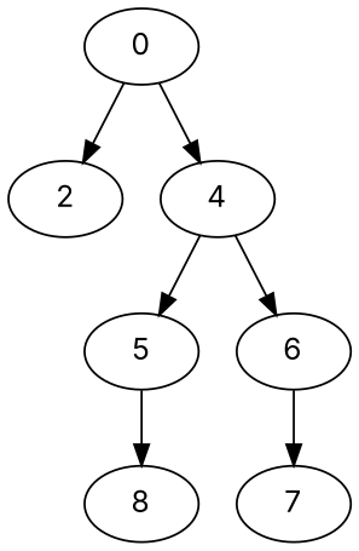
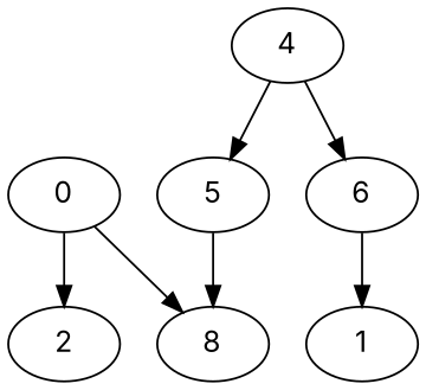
  digraph {
    fontname=Inter
    node [fontname=Inter]
    edge [fontname=Inter]
    n1 [alpha=49.90 label=0]
    2 [alpha=41.25]
    4 [alpha=38.56]
    5 [alpha=24.86]
    6 [alpha=26.27]
    8 [alpha=41.18]
-   7 [alpha=47.83]
+   7 [alpha=47.83 label=1]
    n1 -> 2
-   n1 -> 4
+   n1 -> 8
    4 -> 5
    4 -> 6
    5 -> 8
    6 -> 7
  }
